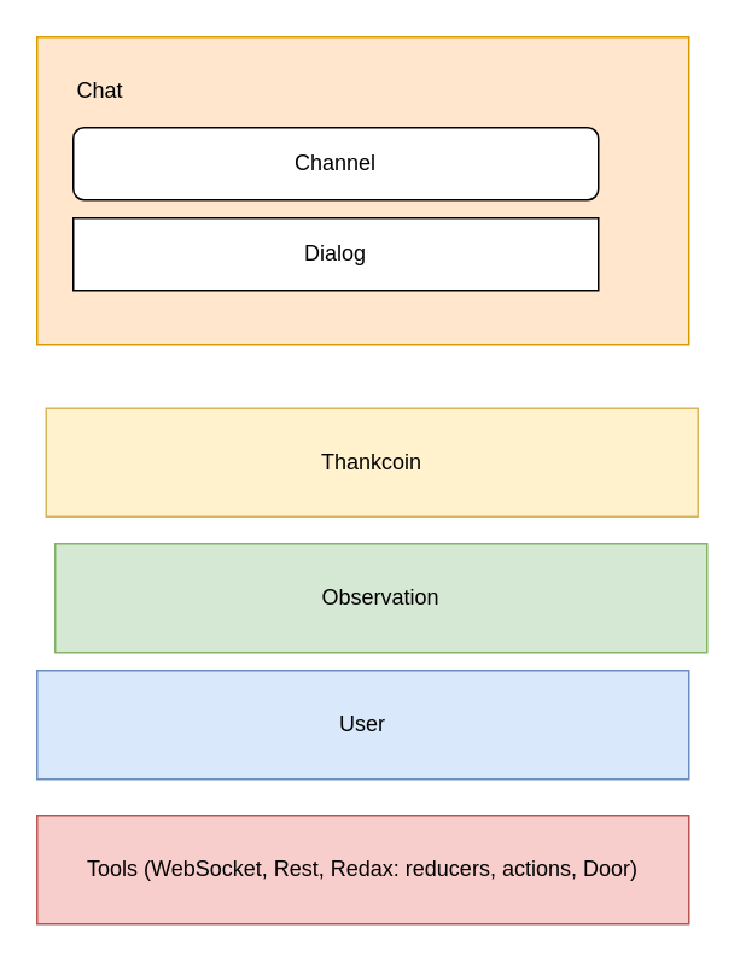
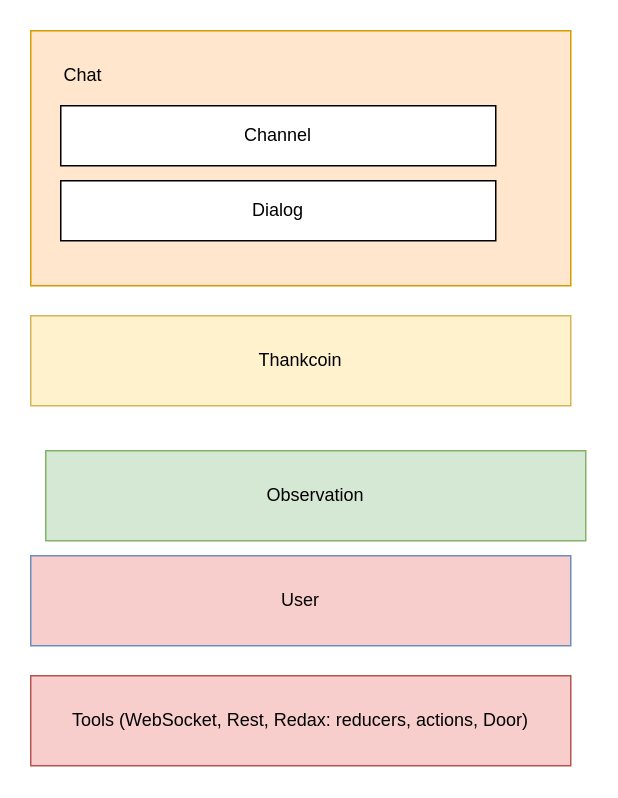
  <mxCell id="0" />
  <mxCell id="1" parent="0" />
  <mxCell id="2" value="" style="rounded=0;whiteSpace=wrap;html=1;fillColor=#ffe6cc;strokeColor=#d79b00;" vertex="1" parent="1"><mxGeometry x="20" y="20" width="360" height="170" as="geometry" /></mxCell>
  <mxCell id="3" value="Chat" style="text;html=1;strokeColor=none;fillColor=none;align=center;verticalAlign=middle;whiteSpace=wrap;rounded=0;" vertex="1" parent="1"><mxGeometry x="35" y="40" width="40" height="20" as="geometry" /></mxCell>
- <mxCell id="4" value="Channel" style="whiteSpace=wrap;html=1;rounded=1;" vertex="1" parent="1"><mxGeometry x="40" y="70" width="290" height="40" as="geometry" /></mxCell>
+ <mxCell id="4" value="Channel" style="rounded=0;whiteSpace=wrap;html=1;" vertex="1" parent="1"><mxGeometry x="40" y="70" width="290" height="40" as="geometry" /></mxCell>
  <mxCell id="5" value="Dialog" style="rounded=0;whiteSpace=wrap;html=1;" vertex="1" parent="1"><mxGeometry x="40" y="120" width="290" height="40" as="geometry" /></mxCell>
- <mxCell id="6" value="Thankcoin" style="rounded=0;whiteSpace=wrap;html=1;fillColor=#fff2cc;strokeColor=#d6b656;" vertex="1" parent="1"><mxGeometry x="25" y="225" width="360" height="60" as="geometry" /></mxCell>
+ <mxCell id="6" value="Thankcoin" style="rounded=0;whiteSpace=wrap;html=1;fillColor=#fff2cc;strokeColor=#d6b656;" vertex="1" parent="1"><mxGeometry x="20" y="210" width="360" height="60" as="geometry" /></mxCell>
  <mxCell id="7" value="Observation" style="rounded=0;whiteSpace=wrap;html=1;fillColor=#d5e8d4;strokeColor=#82b366;" vertex="1" parent="1"><mxGeometry x="30" y="300" width="360" height="60" as="geometry" /></mxCell>
- <mxCell id="8" value="User" style="rounded=0;whiteSpace=wrap;html=1;fillColor=#dae8fc;strokeColor=#6c8ebf;" vertex="1" parent="1"><mxGeometry x="20" y="370" width="360" height="60" as="geometry" /></mxCell>
+ <mxCell id="8" value="User" style="rounded=0;whiteSpace=wrap;html=1;fillColor=#f8cecc;strokeColor=#6c8ebf;" vertex="1" parent="1"><mxGeometry x="20" y="370" width="360" height="60" as="geometry" /></mxCell>
  <mxCell id="9" value="Tools (WebSocket, Rest, Redax: reducers, actions, Door)" style="rounded=0;whiteSpace=wrap;html=1;fillColor=#f8cecc;strokeColor=#b85450;" vertex="1" parent="1"><mxGeometry x="20" y="450" width="360" height="60" as="geometry" /></mxCell>
